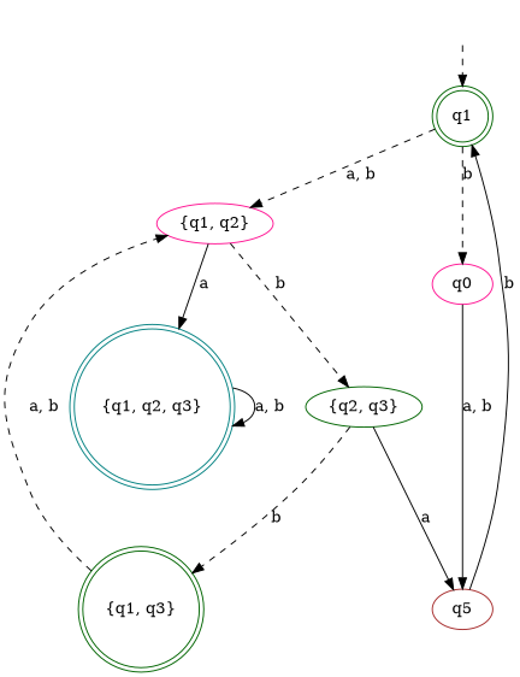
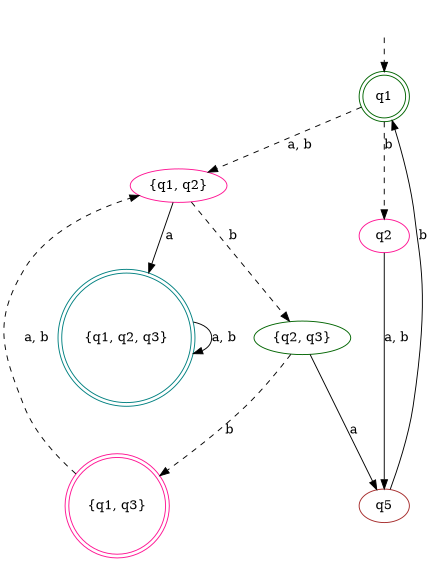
  digraph {
    rankdir=TB
    node [color=darkgreen]
    edge [style=dashed]
    "" [color=brown shape=none]
    q1 [shape=doublecircle]
    "{q1, q2}" [color=deeppink shape=ellipse]
-   q2 [color=deeppink label=q0]
+   q2 [color=deeppink]
    "{q1, q2, q3}" [color=teal shape=doublecircle]
    "{q2, q3}"
    n7 [color=brown label=q5]
-   "{q1, q3}" [shape=doublecircle]
+   "{q1, q3}" [color=deeppink shape=doublecircle]
    "" -> q1
    q1 -> "{q1, q2}" [label="a, b"]
    q1 -> q2 [label=b]
    "{q1, q2}" -> "{q1, q2, q3}" [label=a style=solid]
    "{q1, q2}" -> "{q2, q3}" [label=b]
    q2 -> n7 [label="a, b" style=solid]
    "{q1, q2, q3}" -> "{q1, q2, q3}" [label="a, b" style=solid]
    "{q2, q3}" -> n7 [label=a style=solid]
    "{q2, q3}" -> "{q1, q3}" [label=b]
    n7 -> q1 [label=b style=solid]
    "{q1, q3}" -> "{q1, q2}" [label="a, b"]
  }
